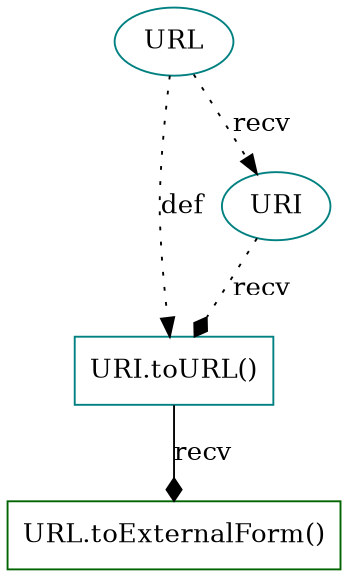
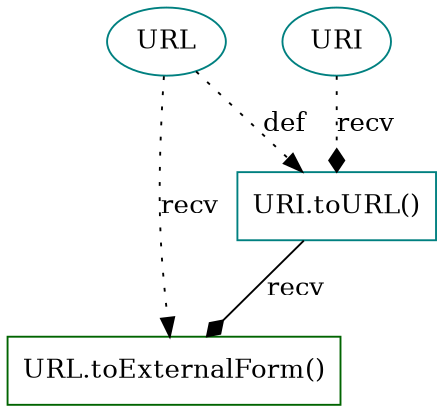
  digraph {
    node [color=teal shape=box]
    edge [arrowhead=normal style=dotted]
    n1 [color=darkgreen label="URL.toExternalForm()"]
    n2 [label=URL shape=ellipse]
    n3 [label="URI.toURL()"]
    n4 [label=URI shape=ellipse]
-   n2 -> n4 [label=recv]
+   n2 -> n1 [label=recv]
    n2 -> n3 [label=def]
    n3 -> n1 [arrowhead=diamond label=recv style=solid]
    n4 -> n3 [arrowhead=diamond label=recv]
  }
